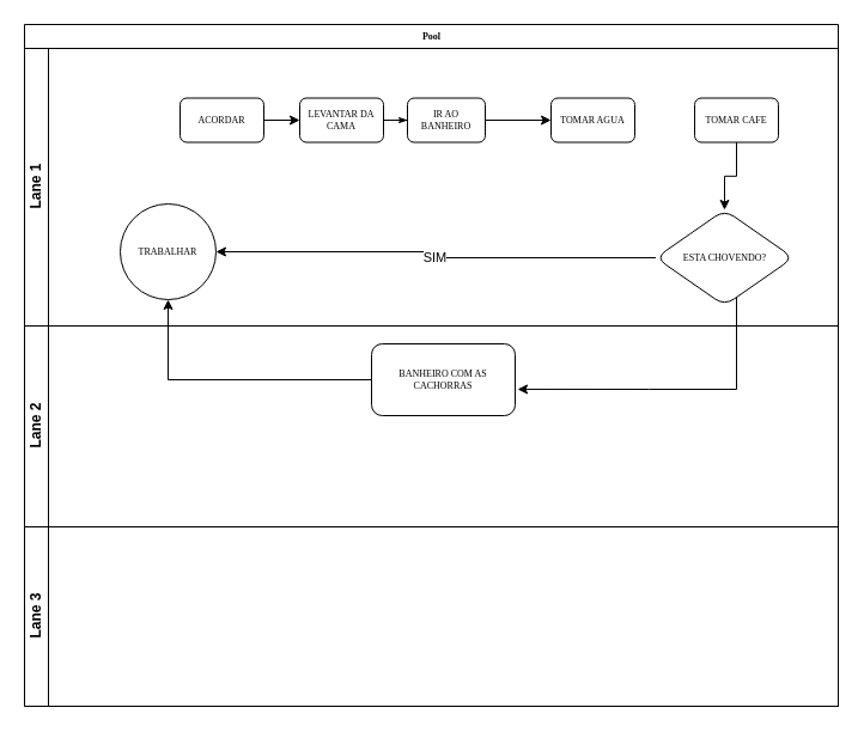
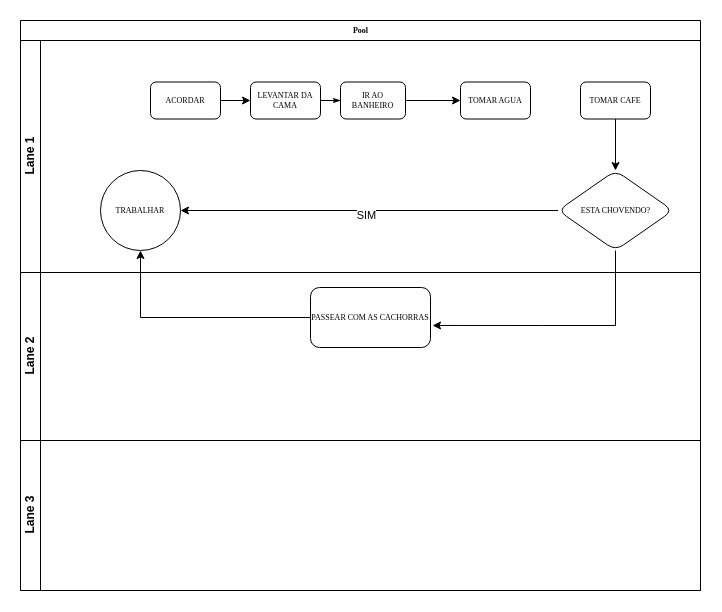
  <mxCell id="0" />
  <mxCell id="1" parent="0" />
  <mxCell id="2" value="Pool" style="swimlane;html=1;childLayout=stackLayout;horizontal=1;startSize=20;horizontalStack=0;rounded=0;shadow=0;labelBackgroundColor=none;strokeWidth=1;fontFamily=Verdana;fontSize=8;align=center;" parent="1" vertex="1"><mxGeometry x="20" y="20" width="680" height="570" as="geometry" /></mxCell>
  <mxCell id="3" value="Lane 1" style="swimlane;html=1;startSize=20;horizontal=0;" parent="2" vertex="1"><mxGeometry y="20" width="680" height="232" as="geometry" /></mxCell>
  <mxCell id="4" style="edgeStyle=orthogonalEdgeStyle;rounded=0;orthogonalLoop=1;jettySize=auto;html=1;entryX=0;entryY=0.5;entryDx=0;entryDy=0;" edge="1" parent="3" source="5" target="7"><mxGeometry relative="1" as="geometry" /></mxCell>
  <mxCell id="5" value="ACORDAR" style="rounded=1;whiteSpace=wrap;html=1;shadow=0;labelBackgroundColor=none;strokeWidth=1;fontFamily=Verdana;fontSize=8;align=center;" parent="3" vertex="1"><mxGeometry x="130" y="41.5" width="70" height="37" as="geometry" /></mxCell>
  <mxCell id="6" style="edgeStyle=orthogonalEdgeStyle;rounded=0;html=1;labelBackgroundColor=none;startArrow=none;startFill=0;startSize=5;endArrow=classicThin;endFill=1;endSize=5;jettySize=auto;orthogonalLoop=1;strokeWidth=1;fontFamily=Verdana;fontSize=8;entryX=0;entryY=0.5;entryDx=0;entryDy=0;" parent="3" source="7" target="9" edge="1"><mxGeometry relative="1" as="geometry"><mxPoint x="330" y="75" as="targetPoint" /></mxGeometry></mxCell>
  <mxCell id="7" value="LEVANTAR DA CAMA" style="rounded=1;whiteSpace=wrap;html=1;shadow=0;labelBackgroundColor=none;strokeWidth=1;fontFamily=Verdana;fontSize=8;align=center;" parent="3" vertex="1"><mxGeometry x="230" y="41.5" width="70" height="37" as="geometry" /></mxCell>
  <mxCell id="8" style="edgeStyle=orthogonalEdgeStyle;rounded=0;orthogonalLoop=1;jettySize=auto;html=1;entryX=0;entryY=0.5;entryDx=0;entryDy=0;" edge="1" parent="3" source="9" target="10"><mxGeometry relative="1" as="geometry" /></mxCell>
  <mxCell id="9" value="IR AO BANHEIRO" style="rounded=1;whiteSpace=wrap;html=1;shadow=0;labelBackgroundColor=none;strokeWidth=1;fontFamily=Verdana;fontSize=8;align=center;" parent="3" vertex="1"><mxGeometry x="320" y="41.5" width="65" height="37" as="geometry" /></mxCell>
  <mxCell id="10" value="TOMAR AGUA" style="rounded=1;whiteSpace=wrap;html=1;shadow=0;labelBackgroundColor=none;strokeWidth=1;fontFamily=Verdana;fontSize=8;align=center;" vertex="1" parent="3"><mxGeometry x="440" y="41.5" width="70" height="37" as="geometry" /></mxCell>
  <mxCell id="11" value="" style="edgeStyle=orthogonalEdgeStyle;rounded=0;orthogonalLoop=1;jettySize=auto;html=1;" edge="1" parent="3" source="12" target="13"><mxGeometry relative="1" as="geometry" /></mxCell>
  <mxCell id="12" value="TOMAR CAFE" style="rounded=1;whiteSpace=wrap;html=1;shadow=0;labelBackgroundColor=none;strokeWidth=1;fontFamily=Verdana;fontSize=8;align=center;" parent="3" vertex="1"><mxGeometry x="560" y="41.5" width="70" height="37" as="geometry" /></mxCell>
- <mxCell id="13" value="ESTA CHOVENDO?" style="rhombus;whiteSpace=wrap;html=1;fontSize=8;fontFamily=Verdana;rounded=1;shadow=0;labelBackgroundColor=none;strokeWidth=1;" vertex="1" parent="3"><mxGeometry x="527.5" y="135" width="115" height="80" as="geometry" /></mxCell>
+ <mxCell id="13" value="ESTA CHOVENDO?" style="rhombus;whiteSpace=wrap;html=1;fontSize=8;fontFamily=Verdana;rounded=1;shadow=0;labelBackgroundColor=none;strokeWidth=1;" vertex="1" parent="3"><mxGeometry x="537.5" y="130" width="115" height="80" as="geometry" /></mxCell>
  <mxCell id="14" value="" style="edgeStyle=orthogonalEdgeStyle;rounded=0;orthogonalLoop=1;jettySize=auto;html=1;entryX=1;entryY=0.5;entryDx=0;entryDy=0;" edge="1" parent="3" source="13" target="16"><mxGeometry relative="1" as="geometry"><mxPoint x="380" y="190" as="targetPoint" /></mxGeometry></mxCell>
  <mxCell id="15" value="SIM" style="edgeLabel;html=1;align=center;verticalAlign=middle;resizable=0;points=[];" vertex="1" connectable="0" parent="14"><mxGeometry x="0.018" y="4" relative="1" as="geometry"><mxPoint as="offset" /></mxGeometry></mxCell>
  <mxCell id="16" value="TRABALHAR" style="ellipse;whiteSpace=wrap;html=1;fontSize=8;fontFamily=Verdana;rounded=1;shadow=0;labelBackgroundColor=none;strokeWidth=1;" vertex="1" parent="3"><mxGeometry x="80" y="130" width="80" height="80" as="geometry" /></mxCell>
  <mxCell id="17" value="Lane 2" style="swimlane;html=1;startSize=20;horizontal=0;" parent="2" vertex="1"><mxGeometry y="252" width="680" height="168" as="geometry" /></mxCell>
- <mxCell id="18" value="BANHEIRO COM AS CACHORRAS" style="whiteSpace=wrap;html=1;fontSize=8;fontFamily=Verdana;rounded=1;shadow=0;labelBackgroundColor=none;strokeWidth=1;" vertex="1" parent="17"><mxGeometry x="290" y="15" width="120" height="60" as="geometry" /></mxCell>
+ <mxCell id="18" value="PASSEAR COM AS CACHORRAS" style="whiteSpace=wrap;html=1;fontSize=8;fontFamily=Verdana;rounded=1;shadow=0;labelBackgroundColor=none;strokeWidth=1;" vertex="1" parent="17"><mxGeometry x="290" y="15" width="120" height="60" as="geometry" /></mxCell>
  <mxCell id="19" value="Lane 3" style="swimlane;html=1;startSize=20;horizontal=0;" parent="2" vertex="1"><mxGeometry y="420" width="680" height="150" as="geometry" /></mxCell>
  <mxCell id="20" value="" style="edgeStyle=orthogonalEdgeStyle;rounded=0;orthogonalLoop=1;jettySize=auto;html=1;" edge="1" parent="2" source="18" target="16"><mxGeometry relative="1" as="geometry" /></mxCell>
  <mxCell id="21" style="edgeStyle=orthogonalEdgeStyle;rounded=0;orthogonalLoop=1;jettySize=auto;html=1;entryX=1.017;entryY=0.633;entryDx=0;entryDy=0;entryPerimeter=0;" edge="1" parent="2" source="13" target="18"><mxGeometry relative="1" as="geometry"><Array as="points"><mxPoint x="595" y="305" /><mxPoint x="522" y="305" /></Array></mxGeometry></mxCell>
